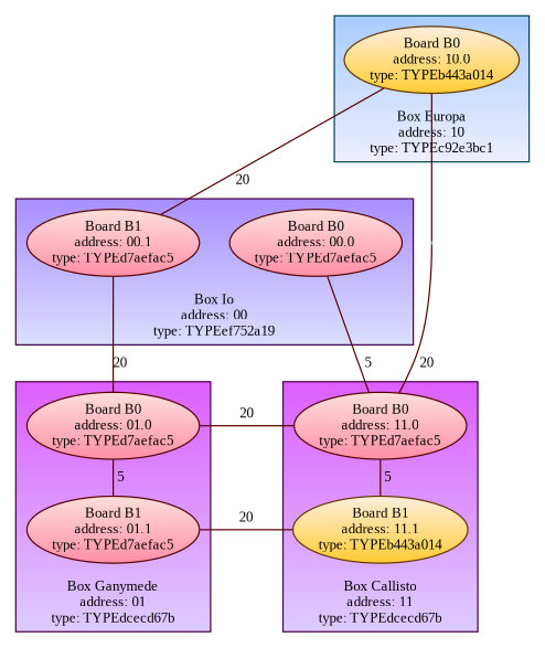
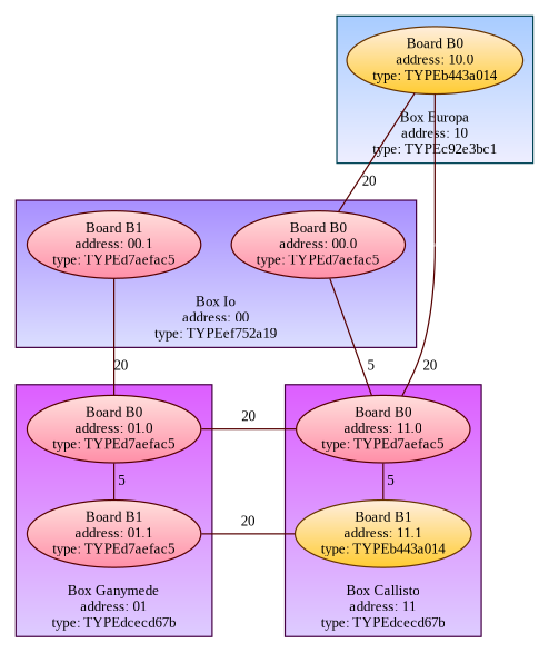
  graph {
    color="#440044"
    fillcolor="#ddccff:#dd5eff"
    fontname="Liberation Serif"
    fontsize=11
    gradientangle=90
    labelloc=b
    nodesep=0.3
    rankdir=UD
    ranksep=0
    style=filled
    node [color="#550000" fillcolor="#ffdedb:#ff8fa8" fontname="Liberation Serif" fontsize=11 gradientangle=270 margin=0 shape=ellipse style=filled]
    edge [color="#550000" fontname="Liberation Serif" fontsize=11]
    n1 [label="Board B0\naddress: 00.0\ntype: TYPEd7aefac5"]
    n2 [label="Board B1\naddress: 00.1\ntype: TYPEd7aefac5"]
    n3 [label="Board B0\naddress: 01.0\ntype: TYPEd7aefac5"]
    n4 [label="Board B1\naddress: 01.1\ntype: TYPEd7aefac5"]
    n5 [color="#663300" fillcolor="#ffeedd:#ffcc33" label="Board B0\naddress: 10.0\ntype: TYPEb443a014"]
    n6 [label="Board B0\naddress: 11.0\ntype: TYPEd7aefac5"]
    n7 [color="#663300" fillcolor="#ffeedd:#ffcc33" label="Board B1\naddress: 11.1\ntype: TYPEb443a014"]
    Invis [shape=point width=0.005]
    subgraph cluster_1 {
      fillcolor="#dbdeff:#a88fff"
      label="Box Io\naddress: 00\ntype: TYPEef752a19"
      n1
      n2
    }
    subgraph cluster_2 {
      label="Box Ganymede\naddress: 01\ntype: TYPEdcecd67b"
      n3
      n4
    }
    subgraph cluster_3 {
      color="#004455"
      fillcolor="#eeeeff:#a8ccff"
      label="Box Europa\naddress: 10\ntype: TYPEc92e3bc1"
      n5
    }
    subgraph cluster_4 {
      label="Box Callisto\naddress: 11\ntype: TYPEdcecd67b"
      n6
      n7
    }
-   n2 -- n5 [constraint=false label=20]
+   n1 -- n5 [constraint=false label=20]
    n1 -- n6 [label=" 5"]
    n2 -- n3 [label=20]
    n3 -- n4 [label=" 5"]
    n3 -- n6 [constraint=false label=20]
    n4 -- n7 [constraint=false label=20]
    n5 -- Invis
    n6 -- n7 [label=" 5"]
    Invis -- n6 [label=" 20"]
  }
